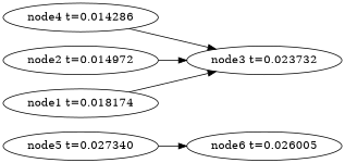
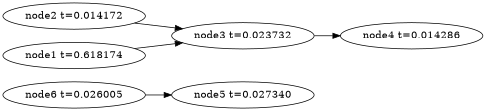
  digraph {
    rankdir=LR
    n1 [label="node6 t=0.026005"]
    n2 [label="node5 t=0.027340"]
    n3 [label="node4 t=0.014286"]
    n4 [label="node3 t=0.023732"]
-   n5 [label="node2 t=0.014972"]
-   n6 [label="node1 t=0.018174"]
-   n2 -> n1
-   n3 -> n4
+   n5 [label="node2 t=0.014172"]
+   n6 [label="node1 t=0.618174"]
+   n1 -> n2
+   n4 -> n3
    n5 -> n4
    n6 -> n4
  }
